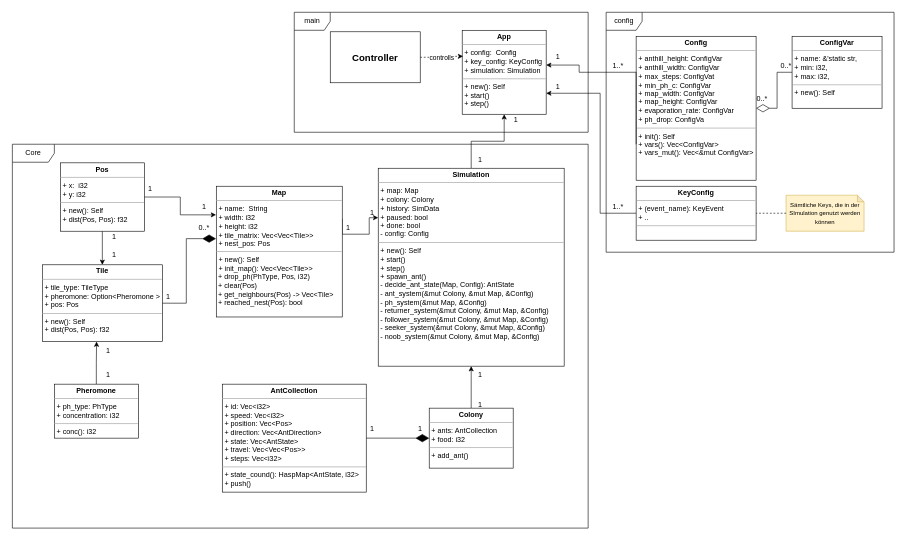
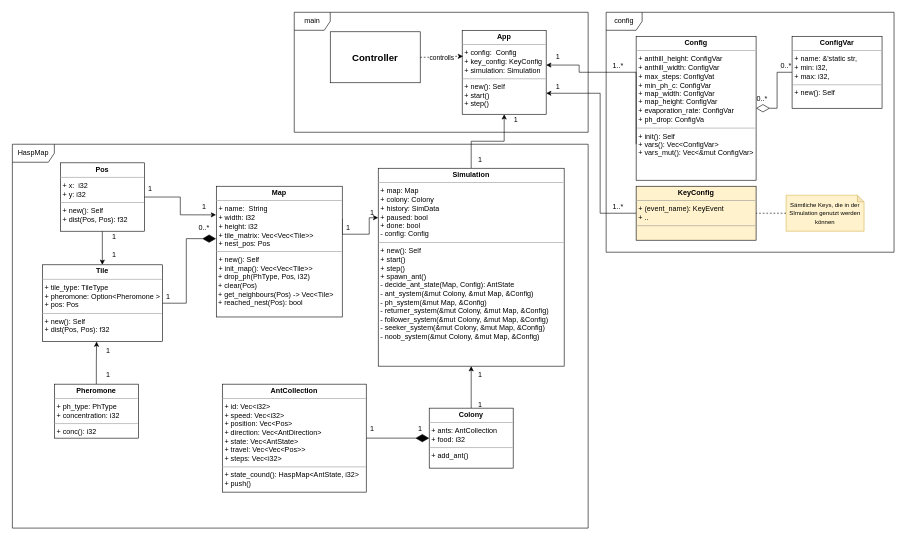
  <mxCell id="0" />
  <mxCell id="1" parent="0" />
  <mxCell id="2" value="config" style="shape=umlFrame;whiteSpace=wrap;html=1;" vertex="1" parent="1"><mxGeometry x="1010" y="20" width="480" height="400" as="geometry" /></mxCell>
  <mxCell id="3" value="main" style="shape=umlFrame;whiteSpace=wrap;html=1;" vertex="1" parent="1"><mxGeometry x="490" y="20" width="490" height="200" as="geometry" /></mxCell>
  <mxCell id="4" value="&lt;p style=&quot;margin: 0px ; margin-top: 4px ; text-align: center&quot;&gt;&lt;b&gt;App&lt;/b&gt;&lt;/p&gt;&lt;hr size=&quot;1&quot;&gt;&lt;p style=&quot;margin: 0px ; margin-left: 4px&quot;&gt;+ config:&amp;nbsp; Config&lt;br&gt;+ key_config: KeyConfig&lt;br&gt;+ simulation: Simulation&lt;br&gt;&lt;/p&gt;&lt;hr size=&quot;1&quot;&gt;&lt;p style=&quot;margin: 0px ; margin-left: 4px&quot;&gt;+ new(): Self&lt;br&gt;+ start()&lt;/p&gt;&lt;p style=&quot;margin: 0px ; margin-left: 4px&quot;&gt;+ step()&lt;br&gt;&lt;/p&gt;&lt;div&gt;&lt;br&gt;&lt;/div&gt;&lt;div&gt;&lt;br&gt;&lt;/div&gt;" style="verticalAlign=top;align=left;overflow=fill;fontSize=12;fontFamily=Helvetica;html=1;" vertex="1" parent="1"><mxGeometry x="770" y="50" width="140" height="140" as="geometry" /></mxCell>
  <mxCell id="5" value="&lt;p style=&quot;margin: 0px ; margin-top: 4px ; text-align: center&quot;&gt;&lt;b&gt;Config&lt;/b&gt;&lt;/p&gt;&lt;hr size=&quot;1&quot;&gt;&lt;p style=&quot;margin: 0px ; margin-left: 4px&quot;&gt;+ anthill_height: ConfigVar&lt;br&gt;+ anthill_width: ConfigVar&lt;br&gt;+ max_steps: ConfigVat&lt;/p&gt;&lt;p style=&quot;margin: 0px ; margin-left: 4px&quot;&gt;+ min_ph_c: ConfigVar&lt;br&gt;+ map_width: ConfigVar&lt;br&gt;+ map_height: ConfigVar&lt;br&gt;+ evaporation_rate: ConfigVar&lt;br&gt;+ ph_drop: ConfigVa&lt;/p&gt;&lt;hr size=&quot;1&quot;&gt;&lt;p style=&quot;margin: 0px ; margin-left: 4px&quot;&gt;+ init(): Self&lt;br&gt;+ vars(): Vec&amp;lt;ConfigVar&amp;gt;&lt;/p&gt;&lt;p style=&quot;margin: 0px ; margin-left: 4px&quot;&gt;+ vars_mut(): Vec&amp;lt;&amp;amp;mut ConfigVar&amp;gt;&lt;br&gt;&lt;/p&gt;" style="verticalAlign=top;align=left;overflow=fill;fontSize=12;fontFamily=Helvetica;html=1;" vertex="1" parent="1"><mxGeometry x="1060" y="60" width="200" height="240" as="geometry" /></mxCell>
  <mxCell id="6" style="edgeStyle=orthogonalEdgeStyle;rounded=0;orthogonalLoop=1;jettySize=auto;html=1;exitX=0;exitY=0.5;exitDx=0;exitDy=0;entryX=1;entryY=0.75;entryDx=0;entryDy=0;endArrow=classic;endFill=1;endSize=6;" edge="1" parent="1" source="7" target="4"><mxGeometry relative="1" as="geometry"><Array as="points"><mxPoint x="1000" y="355" /><mxPoint x="1000" y="155" /></Array></mxGeometry></mxCell>
- <mxCell id="7" value="&lt;p style=&quot;margin: 0px ; margin-top: 4px ; text-align: center&quot;&gt;&lt;b&gt;KeyConfig&lt;/b&gt;&lt;/p&gt;&lt;hr size=&quot;1&quot;&gt;&lt;p style=&quot;margin: 0px ; margin-left: 4px&quot;&gt;+ (event_name): KeyEvent&lt;br&gt;+ ..&lt;/p&gt;&lt;hr size=&quot;1&quot;&gt;&lt;p style=&quot;margin: 0px ; margin-left: 4px&quot;&gt;&lt;/p&gt;" style="verticalAlign=top;align=left;overflow=fill;fontSize=12;fontFamily=Helvetica;html=1;" vertex="1" parent="1"><mxGeometry x="1060" y="310" width="200" height="90" as="geometry" /></mxCell>
+ <mxCell id="7" value="&lt;p style=&quot;margin: 0px ; margin-top: 4px ; text-align: center&quot;&gt;&lt;b&gt;KeyConfig&lt;/b&gt;&lt;/p&gt;&lt;hr size=&quot;1&quot;&gt;&lt;p style=&quot;margin: 0px ; margin-left: 4px&quot;&gt;+ (event_name): KeyEvent&lt;br&gt;+ ..&lt;/p&gt;&lt;hr size=&quot;1&quot;&gt;&lt;p style=&quot;margin: 0px ; margin-left: 4px&quot;&gt;&lt;/p&gt;" style="verticalAlign=top;align=left;overflow=fill;fontSize=12;fontFamily=Helvetica;html=1;fillColor=#fff2cc;" vertex="1" parent="1"><mxGeometry x="1060" y="310" width="200" height="90" as="geometry" /></mxCell>
  <mxCell id="8" style="rounded=0;orthogonalLoop=1;jettySize=auto;html=1;exitX=0;exitY=0.75;exitDx=0;exitDy=0;endArrow=classic;endFill=1;endSize=6;edgeStyle=orthogonalEdgeStyle;" edge="1" parent="1" source="5"><mxGeometry relative="1" as="geometry"><mxPoint x="1020" y="127.5" as="sourcePoint" /><mxPoint x="910" y="108" as="targetPoint" /><Array as="points"><mxPoint x="1060" y="120" /><mxPoint x="965" y="120" /><mxPoint x="965" y="108" /></Array></mxGeometry></mxCell>
  <mxCell id="9" style="edgeStyle=orthogonalEdgeStyle;rounded=0;orthogonalLoop=1;jettySize=auto;html=1;endArrow=classic;endFill=1;dashed=1;entryX=0.01;entryY=0.31;entryDx=0;entryDy=0;entryPerimeter=0;" edge="1" parent="1" source="11" target="4"><mxGeometry relative="1" as="geometry"><Array as="points" /></mxGeometry></mxCell>
  <mxCell id="10" value="controlls" style="edgeLabel;html=1;align=center;verticalAlign=middle;resizable=0;points=[];" vertex="1" connectable="0" parent="9"><mxGeometry x="-0.398" y="2" relative="1" as="geometry"><mxPoint x="13" y="2" as="offset" /></mxGeometry></mxCell>
  <mxCell id="11" value="&lt;p style=&quot;margin: 4px 0px 0px ; text-align: center ; font-size: 15px&quot;&gt;&lt;font style=&quot;font-size: 15px&quot;&gt;&lt;b&gt;&lt;br&gt;&lt;/b&gt;&lt;/font&gt;&lt;/p&gt;&lt;p style=&quot;margin: 4px 0px 0px ; text-align: center ; font-size: 15px&quot;&gt;&lt;font style=&quot;font-size: 15px&quot;&gt;&lt;b&gt;&lt;br&gt;&lt;/b&gt;&lt;/font&gt;&lt;/p&gt;&lt;p style=&quot;margin: 4px 0px 0px ; text-align: center ; font-size: 15px&quot;&gt;&lt;br&gt;&lt;/p&gt;" style="verticalAlign=top;align=left;overflow=fill;fontSize=12;fontFamily=Helvetica;html=1;" vertex="1" parent="1"><mxGeometry x="550" y="52.5" width="150" height="85" as="geometry" /></mxCell>
- <mxCell id="12" value="Core" style="shape=umlFrame;whiteSpace=wrap;html=1;width=70;height=30;" vertex="1" parent="1"><mxGeometry x="20" y="240" width="960" height="640" as="geometry" /></mxCell>
+ <mxCell id="12" value="HaspMap" style="shape=umlFrame;whiteSpace=wrap;html=1;width=70;height=30;" vertex="1" parent="1"><mxGeometry x="20" y="240" width="960" height="640" as="geometry" /></mxCell>
  <mxCell id="13" style="edgeStyle=orthogonalEdgeStyle;rounded=0;orthogonalLoop=1;jettySize=auto;html=1;entryX=0.5;entryY=1;entryDx=0;entryDy=0;endArrow=classic;endFill=1;endSize=6;" edge="1" parent="1" source="14" target="4"><mxGeometry relative="1" as="geometry" /></mxCell>
  <mxCell id="14" value="&lt;p style=&quot;margin: 0px ; margin-top: 4px ; text-align: center&quot;&gt;&lt;b&gt;Simulation&lt;/b&gt;&lt;/p&gt;&lt;hr size=&quot;1&quot;&gt;&lt;p style=&quot;margin: 0px ; margin-left: 4px&quot;&gt;+ map: Map&lt;br&gt;+ colony: Colony&lt;br&gt;+ history: SimData&lt;br&gt;+ paused: bool&lt;br&gt;+ done: bool&lt;br&gt;- config: Config&lt;br&gt;&lt;/p&gt;&lt;hr size=&quot;1&quot;&gt;&lt;p style=&quot;margin: 0px ; margin-left: 4px&quot;&gt;+ new(): Self&lt;br&gt;+ start()&lt;/p&gt;&lt;p style=&quot;margin: 0px ; margin-left: 4px&quot;&gt;+ step()&lt;br&gt;+ spawn_ant()&lt;br&gt;- decide_ant_state(Map, Config): AntState&lt;br&gt;- ant_system(&amp;amp;mut Colony, &amp;amp;mut Map, &amp;amp;Config)&lt;br&gt;- ph_system(&amp;amp;mut Map, &amp;amp;Config)&lt;br&gt;- returner_system(&amp;amp;mut Colony, &amp;amp;mut Map, &amp;amp;Config)&lt;br&gt;- follower_system(&amp;amp;mut Colony, &amp;amp;mut Map, &amp;amp;Config)&lt;/p&gt;&lt;p style=&quot;margin: 0px ; margin-left: 4px&quot;&gt;- seeker_system(&amp;amp;mut Colony, &amp;amp;mut Map, &amp;amp;Config)&lt;/p&gt;&lt;p style=&quot;margin: 0px ; margin-left: 4px&quot;&gt;- noob_system(&amp;amp;mut Colony, &amp;amp;mut Map, &amp;amp;Config)&lt;/p&gt;&lt;div&gt;&lt;br&gt;&lt;/div&gt;&lt;div&gt;&lt;br&gt;&lt;br&gt;&lt;/div&gt;" style="verticalAlign=top;align=left;overflow=fill;fontSize=12;fontFamily=Helvetica;html=1;" vertex="1" parent="1"><mxGeometry x="630" y="280" width="310" height="330" as="geometry" /></mxCell>
  <mxCell id="15" style="edgeStyle=orthogonalEdgeStyle;rounded=0;orthogonalLoop=1;jettySize=auto;html=1;exitX=1;exitY=0.25;exitDx=0;exitDy=0;entryX=0;entryY=0.25;entryDx=0;entryDy=0;endArrow=classic;endFill=1;endSize=6;" edge="1" parent="1" source="16" target="14"><mxGeometry relative="1" as="geometry"><Array as="points"><mxPoint x="570" y="390" /><mxPoint x="615" y="390" /><mxPoint x="615" y="363" /></Array></mxGeometry></mxCell>
  <mxCell id="16" value="&lt;p style=&quot;margin: 0px ; margin-top: 4px ; text-align: center&quot;&gt;&lt;b&gt;Map&lt;/b&gt;&lt;/p&gt;&lt;hr size=&quot;1&quot;&gt;&lt;p style=&quot;margin: 0px ; margin-left: 4px&quot;&gt;+ name:&amp;nbsp; String&lt;br&gt;+ width: i32&lt;br&gt;+ height: i32&lt;br&gt;+ tile_matrix: Vec&amp;lt;Vec&amp;lt;Tile&amp;gt;&amp;gt;&lt;br&gt;+ nest_pos: Pos&lt;br&gt;&lt;/p&gt;&lt;hr size=&quot;1&quot;&gt;&lt;p style=&quot;margin: 0px ; margin-left: 4px&quot;&gt;+ new(): Self&lt;br&gt;+ init_map(): Vec&amp;lt;Vec&amp;lt;Tile&amp;gt;&amp;gt;&lt;br&gt;&lt;/p&gt;&amp;nbsp;+ drop_ph(PhType, Pos, i32)&lt;br&gt;&amp;nbsp;+ clear(Pos)&lt;br&gt;&lt;div&gt;&amp;nbsp;+ get_neighbours(Pos) -&amp;gt; Vec&amp;lt;Tile&amp;gt;&lt;/div&gt;&lt;div&gt;&amp;nbsp;+ reached_nest(Pos): bool&lt;br&gt;&lt;/div&gt;" style="verticalAlign=top;align=left;overflow=fill;fontSize=12;fontFamily=Helvetica;html=1;" vertex="1" parent="1"><mxGeometry x="360" y="310" width="210" height="218" as="geometry" /></mxCell>
  <mxCell id="17" value="1" style="text;html=1;strokeColor=none;fillColor=none;align=center;verticalAlign=middle;whiteSpace=wrap;rounded=0;" vertex="1" parent="1"><mxGeometry x="850" y="195" width="20" height="10" as="geometry" /></mxCell>
  <mxCell id="18" value="1" style="text;html=1;strokeColor=none;fillColor=none;align=center;verticalAlign=middle;whiteSpace=wrap;rounded=0;" vertex="1" parent="1"><mxGeometry x="920" y="140" width="20" height="10" as="geometry" /></mxCell>
  <mxCell id="19" value="1" style="text;html=1;strokeColor=none;fillColor=none;align=center;verticalAlign=middle;whiteSpace=wrap;rounded=0;" vertex="1" parent="1"><mxGeometry x="920" y="90" width="20" height="10" as="geometry" /></mxCell>
  <mxCell id="20" value="1..*" style="text;html=1;strokeColor=none;fillColor=none;align=center;verticalAlign=middle;whiteSpace=wrap;rounded=0;" vertex="1" parent="1"><mxGeometry x="1020" y="105" width="20" height="10" as="geometry" /></mxCell>
  <mxCell id="21" value="1..*" style="text;html=1;strokeColor=none;fillColor=none;align=center;verticalAlign=middle;whiteSpace=wrap;rounded=0;" vertex="1" parent="1"><mxGeometry x="1020" y="340" width="20" height="10" as="geometry" /></mxCell>
  <mxCell id="22" value="&lt;b&gt;&lt;font style=&quot;font-size: 16px&quot;&gt;Controller&lt;/font&gt;&lt;/b&gt;" style="text;html=1;strokeColor=none;fillColor=none;align=center;verticalAlign=middle;whiteSpace=wrap;rounded=0;" vertex="1" parent="1"><mxGeometry x="605" y="85" width="40" height="20" as="geometry" /></mxCell>
  <mxCell id="23" style="edgeStyle=orthogonalEdgeStyle;rounded=0;orthogonalLoop=1;jettySize=auto;html=1;exitX=0;exitY=0.5;exitDx=0;exitDy=0;endArrow=diamondThin;endFill=0;endSize=20;" edge="1" parent="1" source="24" target="5"><mxGeometry relative="1" as="geometry" /></mxCell>
  <mxCell id="24" value="&lt;p style=&quot;margin: 0px ; margin-top: 4px ; text-align: center&quot;&gt;&lt;b&gt;ConfigVar&lt;/b&gt;&lt;/p&gt;&lt;hr size=&quot;1&quot;&gt;&lt;p style=&quot;margin: 0px ; margin-left: 4px&quot;&gt;+ name: &amp;amp;'static str,&lt;br&gt;+ min: i32,&lt;/p&gt;&lt;p style=&quot;margin: 0px ; margin-left: 4px&quot;&gt;+ max: i32,&lt;br&gt;&lt;/p&gt;&lt;hr size=&quot;1&quot;&gt;&lt;p style=&quot;margin: 0px ; margin-left: 4px&quot;&gt;+ new(): Self&lt;/p&gt;" style="verticalAlign=top;align=left;overflow=fill;fontSize=12;fontFamily=Helvetica;html=1;" vertex="1" parent="1"><mxGeometry x="1320" y="60" width="150" height="120" as="geometry" /></mxCell>
  <mxCell id="25" value="0..*" style="text;html=1;strokeColor=none;fillColor=none;align=center;verticalAlign=middle;whiteSpace=wrap;rounded=0;" vertex="1" parent="1"><mxGeometry x="1300" y="105" width="20" height="10" as="geometry" /></mxCell>
  <mxCell id="26" value="0..*" style="text;html=1;strokeColor=none;fillColor=none;align=center;verticalAlign=middle;whiteSpace=wrap;rounded=0;" vertex="1" parent="1"><mxGeometry x="1260" y="160" width="20" height="10" as="geometry" /></mxCell>
  <mxCell id="27" value="&lt;font style=&quot;font-size: 10px&quot;&gt;Sämtliche Keys, die in der SImulation genutzt werden können&lt;/font&gt;" style="shape=note;whiteSpace=wrap;html=1;backgroundOutline=1;darkOpacity=0.05;size=11;fillColor=#fff2cc;strokeColor=#d6b656;" vertex="1" parent="1"><mxGeometry x="1310" y="325" width="130" height="60" as="geometry" /></mxCell>
  <mxCell id="28" value="" style="endArrow=none;html=1;endSize=6;entryX=1;entryY=0.5;entryDx=0;entryDy=0;exitX=0;exitY=0.5;exitDx=0;exitDy=0;exitPerimeter=0;dashed=1;endFill=0;" edge="1" parent="1" source="27" target="7"><mxGeometry width="50" height="50" relative="1" as="geometry"><mxPoint x="1300" y="450" as="sourcePoint" /><mxPoint x="1350" y="400" as="targetPoint" /></mxGeometry></mxCell>
  <mxCell id="29" style="edgeStyle=orthogonalEdgeStyle;rounded=0;orthogonalLoop=1;jettySize=auto;html=1;exitX=1;exitY=0.5;exitDx=0;exitDy=0;entryX=-0.002;entryY=0.219;entryDx=0;entryDy=0;entryPerimeter=0;endArrow=classic;endFill=1;endSize=6;" edge="1" parent="1" source="31" target="16"><mxGeometry relative="1" as="geometry" /></mxCell>
  <mxCell id="30" style="edgeStyle=orthogonalEdgeStyle;rounded=0;orthogonalLoop=1;jettySize=auto;html=1;endArrow=classic;endFill=1;endSize=6;" edge="1" parent="1" source="31" target="33"><mxGeometry relative="1" as="geometry" /></mxCell>
  <mxCell id="31" value="&lt;p style=&quot;margin: 0px ; margin-top: 4px ; text-align: center&quot;&gt;&lt;b&gt;Pos&lt;/b&gt;&lt;/p&gt;&lt;hr size=&quot;1&quot;&gt;&lt;p style=&quot;margin: 0px ; margin-left: 4px&quot;&gt;+ x:&amp;nbsp; i32&lt;br&gt;+ y: i32&lt;br&gt;&lt;/p&gt;&lt;hr size=&quot;1&quot;&gt;&lt;p style=&quot;margin: 0px ; margin-left: 4px&quot;&gt;+ new(): Self&lt;br&gt;&lt;/p&gt;&lt;p style=&quot;margin: 0px ; margin-left: 4px&quot;&gt;+ dist(Pos, Pos): f32&lt;br&gt;&lt;/p&gt;&lt;div&gt;&lt;br&gt;&lt;/div&gt;&lt;div&gt;&lt;br&gt;&lt;/div&gt;" style="verticalAlign=top;align=left;overflow=fill;fontSize=12;fontFamily=Helvetica;html=1;" vertex="1" parent="1"><mxGeometry x="100" y="271" width="140" height="114" as="geometry" /></mxCell>
  <mxCell id="32" style="edgeStyle=orthogonalEdgeStyle;rounded=0;orthogonalLoop=1;jettySize=auto;html=1;entryX=-0.002;entryY=0.401;entryDx=0;entryDy=0;entryPerimeter=0;endArrow=diamondThin;endFill=1;endSize=20;" edge="1" parent="1" source="33" target="16"><mxGeometry relative="1" as="geometry" /></mxCell>
  <mxCell id="33" value="&lt;p style=&quot;margin: 0px ; margin-top: 4px ; text-align: center&quot;&gt;&lt;b&gt;Tile&lt;/b&gt;&lt;/p&gt;&lt;hr size=&quot;1&quot;&gt;&lt;p style=&quot;margin: 0px ; margin-left: 4px&quot;&gt;+ tile_type: TileType&lt;br&gt;+ pheromone: Option&amp;lt;Pheromone &amp;gt;&lt;br&gt;+ pos: Pos&lt;br&gt;&lt;/p&gt;&lt;hr size=&quot;1&quot;&gt;&lt;p style=&quot;margin: 0px ; margin-left: 4px&quot;&gt;+ new(): Self&lt;br&gt;&lt;/p&gt;&lt;p style=&quot;margin: 0px ; margin-left: 4px&quot;&gt;+ dist(Pos, Pos): f32&lt;br&gt;&lt;/p&gt;&lt;div&gt;&lt;br&gt;&lt;/div&gt;&lt;div&gt;&lt;br&gt;&lt;/div&gt;" style="verticalAlign=top;align=left;overflow=fill;fontSize=12;fontFamily=Helvetica;html=1;" vertex="1" parent="1"><mxGeometry x="70" y="441" width="200" height="128" as="geometry" /></mxCell>
  <mxCell id="34" style="edgeStyle=orthogonalEdgeStyle;rounded=0;orthogonalLoop=1;jettySize=auto;html=1;exitX=0.5;exitY=0;exitDx=0;exitDy=0;entryX=0.452;entryY=1;entryDx=0;entryDy=0;entryPerimeter=0;endArrow=classic;endFill=1;endSize=6;" edge="1" parent="1" source="35" target="33"><mxGeometry relative="1" as="geometry" /></mxCell>
  <mxCell id="35" value="&lt;p style=&quot;margin: 0px ; margin-top: 4px ; text-align: center&quot;&gt;&lt;b&gt;Pheromone&lt;/b&gt;&lt;/p&gt;&lt;hr size=&quot;1&quot;&gt;&lt;p style=&quot;margin: 0px ; margin-left: 4px&quot;&gt;+ ph_type: PhType&lt;br&gt;+ concentration: i32&lt;br&gt;&lt;/p&gt;&lt;hr size=&quot;1&quot;&gt;&lt;p style=&quot;margin: 0px ; margin-left: 4px&quot;&gt;+ conc(): i32&lt;br&gt;&lt;/p&gt;&lt;div&gt;&lt;br&gt;&lt;/div&gt;&lt;div&gt;&lt;br&gt;&lt;/div&gt;" style="verticalAlign=top;align=left;overflow=fill;fontSize=12;fontFamily=Helvetica;html=1;" vertex="1" parent="1"><mxGeometry x="90" y="640" width="140" height="90" as="geometry" /></mxCell>
  <mxCell id="36" style="edgeStyle=orthogonalEdgeStyle;rounded=0;orthogonalLoop=1;jettySize=auto;html=1;entryX=0;entryY=0.5;entryDx=0;entryDy=0;endArrow=diamondThin;endFill=1;endSize=20;" edge="1" parent="1" source="37" target="39"><mxGeometry relative="1" as="geometry" /></mxCell>
  <mxCell id="37" value="&lt;p style=&quot;margin: 0px ; margin-top: 4px ; text-align: center&quot;&gt;&lt;b&gt;AntCollection&lt;/b&gt;&lt;/p&gt;&lt;hr size=&quot;1&quot;&gt;&lt;p style=&quot;margin: 0px ; margin-left: 4px&quot;&gt;+ id: Vec&amp;lt;i32&amp;gt;&lt;br&gt;+ speed: Vec&amp;lt;i32&amp;gt;&lt;br&gt;+ position: Vec&amp;lt;Pos&amp;gt;&lt;br&gt;+ direction: Vec&amp;lt;AntDirection&amp;gt;&lt;br&gt;+ state: Vec&amp;lt;AntState&amp;gt;&lt;br&gt;+ travel: Vec&amp;lt;Vec&amp;lt;Pos&amp;gt;&amp;gt;&lt;br&gt;+ steps: Vec&amp;lt;i32&amp;gt;&lt;br&gt;&lt;/p&gt;&lt;hr size=&quot;1&quot;&gt;&lt;p style=&quot;margin: 0px ; margin-left: 4px&quot;&gt;+ state_cound(): HaspMap&amp;lt;AntState, i32&amp;gt;&lt;br&gt;+ push()&lt;br&gt;&lt;/p&gt;&lt;div&gt;&lt;br&gt;&lt;/div&gt;&lt;div&gt;&lt;br&gt;&lt;/div&gt;" style="verticalAlign=top;align=left;overflow=fill;fontSize=12;fontFamily=Helvetica;html=1;" vertex="1" parent="1"><mxGeometry x="370" y="640" width="240" height="180" as="geometry" /></mxCell>
  <mxCell id="38" style="edgeStyle=orthogonalEdgeStyle;rounded=0;orthogonalLoop=1;jettySize=auto;html=1;endArrow=classic;endFill=1;endSize=6;" edge="1" parent="1" source="39" target="14"><mxGeometry relative="1" as="geometry" /></mxCell>
  <mxCell id="39" value="&lt;p style=&quot;margin: 0px ; margin-top: 4px ; text-align: center&quot;&gt;&lt;b&gt;Colony&lt;/b&gt;&lt;/p&gt;&lt;hr size=&quot;1&quot;&gt;&lt;p style=&quot;margin: 0px ; margin-left: 4px&quot;&gt;+ ants: AntCollection&lt;br&gt;+ food: i32&lt;br&gt;&lt;/p&gt;&lt;hr size=&quot;1&quot;&gt;&lt;p style=&quot;margin: 0px ; margin-left: 4px&quot;&gt;+ add_ant()&lt;br&gt;&lt;/p&gt;&lt;div&gt;&lt;br&gt;&lt;/div&gt;&lt;div&gt;&lt;br&gt;&lt;/div&gt;" style="verticalAlign=top;align=left;overflow=fill;fontSize=12;fontFamily=Helvetica;html=1;" vertex="1" parent="1"><mxGeometry x="715" y="680" width="140" height="100" as="geometry" /></mxCell>
  <mxCell id="40" value="&lt;div&gt;1&lt;/div&gt;" style="text;html=1;strokeColor=none;fillColor=none;align=center;verticalAlign=middle;whiteSpace=wrap;rounded=0;" vertex="1" parent="1"><mxGeometry x="790" y="620" width="20" height="10" as="geometry" /></mxCell>
  <mxCell id="41" value="&lt;div&gt;1&lt;/div&gt;" style="text;html=1;strokeColor=none;fillColor=none;align=center;verticalAlign=middle;whiteSpace=wrap;rounded=0;" vertex="1" parent="1"><mxGeometry x="790" y="670" width="20" height="10" as="geometry" /></mxCell>
  <mxCell id="42" value="&lt;div&gt;1&lt;/div&gt;" style="text;html=1;strokeColor=none;fillColor=none;align=center;verticalAlign=middle;whiteSpace=wrap;rounded=0;" vertex="1" parent="1"><mxGeometry x="610" y="710" width="20" height="10" as="geometry" /></mxCell>
  <mxCell id="43" value="&lt;div&gt;1&lt;/div&gt;" style="text;html=1;strokeColor=none;fillColor=none;align=center;verticalAlign=middle;whiteSpace=wrap;rounded=0;" vertex="1" parent="1"><mxGeometry x="690" y="710" width="20" height="10" as="geometry" /></mxCell>
  <mxCell id="44" value="&lt;div&gt;1&lt;/div&gt;" style="text;html=1;strokeColor=none;fillColor=none;align=center;verticalAlign=middle;whiteSpace=wrap;rounded=0;" vertex="1" parent="1"><mxGeometry x="170" y="580" width="20" height="10" as="geometry" /></mxCell>
  <mxCell id="45" value="&lt;div&gt;1&lt;/div&gt;" style="text;html=1;strokeColor=none;fillColor=none;align=center;verticalAlign=middle;whiteSpace=wrap;rounded=0;" vertex="1" parent="1"><mxGeometry x="170" y="620" width="20" height="10" as="geometry" /></mxCell>
  <mxCell id="46" value="&lt;div&gt;1&lt;/div&gt;" style="text;html=1;strokeColor=none;fillColor=none;align=center;verticalAlign=middle;whiteSpace=wrap;rounded=0;" vertex="1" parent="1"><mxGeometry x="180" y="390" width="20" height="10" as="geometry" /></mxCell>
  <mxCell id="47" value="&lt;div&gt;1&lt;/div&gt;" style="text;html=1;strokeColor=none;fillColor=none;align=center;verticalAlign=middle;whiteSpace=wrap;rounded=0;" vertex="1" parent="1"><mxGeometry x="180" y="420" width="20" height="10" as="geometry" /></mxCell>
  <mxCell id="48" value="&lt;div&gt;1&lt;/div&gt;" style="text;html=1;strokeColor=none;fillColor=none;align=center;verticalAlign=middle;whiteSpace=wrap;rounded=0;" vertex="1" parent="1"><mxGeometry x="330" y="340" width="20" height="10" as="geometry" /></mxCell>
  <mxCell id="49" value="&lt;div&gt;1&lt;/div&gt;" style="text;html=1;strokeColor=none;fillColor=none;align=center;verticalAlign=middle;whiteSpace=wrap;rounded=0;" vertex="1" parent="1"><mxGeometry x="240" y="310" width="20" height="10" as="geometry" /></mxCell>
  <mxCell id="50" value="&lt;div&gt;1&lt;/div&gt;" style="text;html=1;strokeColor=none;fillColor=none;align=center;verticalAlign=middle;whiteSpace=wrap;rounded=0;" vertex="1" parent="1"><mxGeometry x="270" y="490" width="20" height="10" as="geometry" /></mxCell>
  <mxCell id="51" value="0..*" style="text;html=1;strokeColor=none;fillColor=none;align=center;verticalAlign=middle;whiteSpace=wrap;rounded=0;" vertex="1" parent="1"><mxGeometry x="330" y="375" width="20" height="10" as="geometry" /></mxCell>
  <mxCell id="52" value="&lt;div&gt;1&lt;/div&gt;" style="text;html=1;strokeColor=none;fillColor=none;align=center;verticalAlign=middle;whiteSpace=wrap;rounded=0;" vertex="1" parent="1"><mxGeometry x="570" y="375" width="20" height="10" as="geometry" /></mxCell>
  <mxCell id="53" value="&lt;div&gt;1&lt;/div&gt;" style="text;html=1;strokeColor=none;fillColor=none;align=center;verticalAlign=middle;whiteSpace=wrap;rounded=0;" vertex="1" parent="1"><mxGeometry x="610" y="350" width="20" height="10" as="geometry" /></mxCell>
  <mxCell id="54" value="&lt;div&gt;1&lt;/div&gt;" style="text;html=1;strokeColor=none;fillColor=none;align=center;verticalAlign=middle;whiteSpace=wrap;rounded=0;" vertex="1" parent="1"><mxGeometry x="790" y="261" width="20" height="10" as="geometry" /></mxCell>
